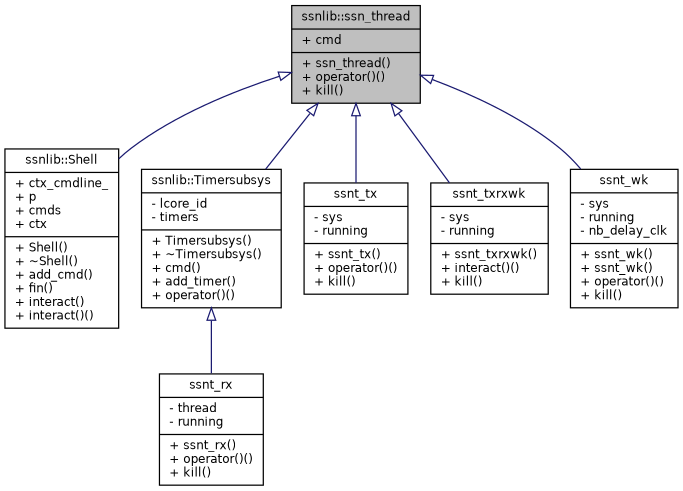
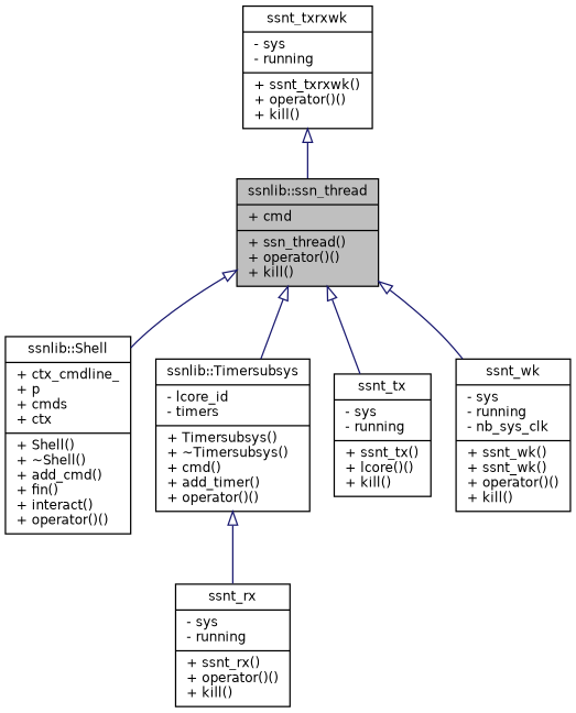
  digraph {
    node [color=black fillcolor=white fontname=Helvetica fontsize=10 shape=record style=filled]
    edge [arrowtail=onormal color=midnightblue dir=back fontname=Helvetica fontsize=10 labelfontname=Helvetica labelfontsize=10 style=solid]
    n1 [fillcolor=grey75 fontcolor=black height=0.2 label="{ssnlib::ssn_thread\n|+ cmd\l|+ ssn_thread()\l+ operator()()\l+ kill()\l}" width=0.4]
-   n2 [height=0.2 label="{ssnlib::Shell\n|+ ctx_cmdline_\l+ p\l+ cmds\l+ ctx\l|+ Shell()\l+ ~Shell()\l+ add_cmd()\l+ fin()\l+ interact()\l+ interact()()\l}" width=0.4]
+   n2 [height=0.2 label="{ssnlib::Shell\n|+ ctx_cmdline_\l+ p\l+ cmds\l+ ctx\l|+ Shell()\l+ ~Shell()\l+ add_cmd()\l+ fin()\l+ interact()\l+ operator()()\l}" width=0.4]
    n3 [height=0.2 label="{ssnlib::Timersubsys\n|- lcore_id\l- timers\l|+ Timersubsys()\l+ ~Timersubsys()\l+ cmd()\l+ add_timer()\l+ operator()()\l}" width=0.4]
-   n4 [height=0.2 label="{ssnt_tx\n|- sys\l- running\l|+ ssnt_tx()\l+ operator()()\l+ kill()\l}" width=0.4]
-   n5 [height=0.2 label="{ssnt_txrxwk\n|- sys\l- running\l|+ ssnt_txrxwk()\l+ interact()()\l+ kill()\l}" width=0.4]
-   n6 [height=0.2 label="{ssnt_wk\n|- sys\l- running\l- nb_delay_clk\l|+ ssnt_wk()\l+ ssnt_wk()\l+ operator()()\l+ kill()\l}" width=0.4]
-   n7 [height=0.2 label="{ssnt_rx\n|- thread\l- running\l|+ ssnt_rx()\l+ operator()()\l+ kill()\l}" width=0.4]
+   n4 [height=0.2 label="{ssnt_tx\n|- sys\l- running\l|+ ssnt_tx()\l+ lcore()()\l+ kill()\l}" width=0.4]
+   n5 [height=0.2 label="{ssnt_txrxwk\n|- sys\l- running\l|+ ssnt_txrxwk()\l+ operator()()\l+ kill()\l}" width=0.4]
+   n6 [height=0.2 label="{ssnt_wk\n|- sys\l- running\l- nb_sys_clk\l|+ ssnt_wk()\l+ ssnt_wk()\l+ operator()()\l+ kill()\l}" width=0.4]
+   n7 [height=0.2 label="{ssnt_rx\n|- sys\l- running\l|+ ssnt_rx()\l+ operator()()\l+ kill()\l}" width=0.4]
    n1 -> n2
    n1 -> n3
    n1 -> n4
-   n1 -> n5
+   n5 -> n1
    n1 -> n6
    n3 -> n7
  }
